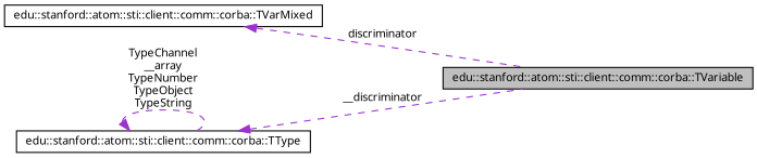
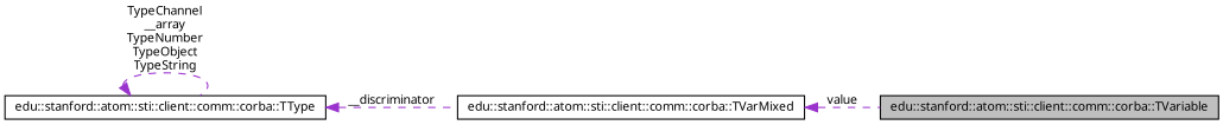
  digraph {
    rankdir=LR
    node [color=black fillcolor=white fontname="FreeSans.ttf" fontsize=10 shape=record style=filled]
    edge [color=darkorchid3 dir=back fontname="FreeSans.ttf" fontsize=10 labelfontname="FreeSans.ttf" labelfontsize=10 style=dashed]
    n1 [fillcolor=grey75 fontcolor=black height=0.2 label="edu::stanford::atom::sti::client::comm::corba::TVariable" width=0.4]
    n2 [height=0.2 label="edu::stanford::atom::sti::client::comm::corba::TVarMixed" width=0.4]
    n3 [height=0.2 label="edu::stanford::atom::sti::client::comm::corba::TType" width=0.4]
-   n2 -> n1 [label=discriminator]
-   n3 -> n1 [label=__discriminator]
+   n2 -> n1 [label=value]
+   n3 -> n2 [label=__discriminator]
    n3 -> n3 [label="TypeChannel\n__array\nTypeNumber\nTypeObject\nTypeString"]
  }
